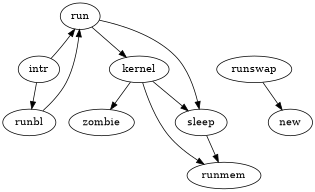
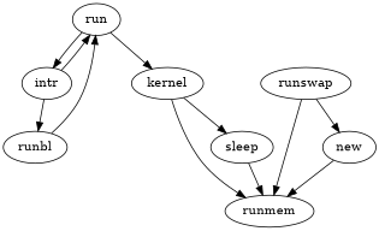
  digraph {
    run
    intr
    kernel
    runbl
-   zombie
    sleep
    runmem
    runswap
    new
-   run -> sleep
+   run -> intr
    run -> kernel
    intr -> run
    intr -> runbl
-   kernel -> zombie
    kernel -> sleep
    kernel -> runmem
    runbl -> run
    sleep -> runmem
+   runswap -> runmem
    runswap -> new
+   new -> runmem
  }
